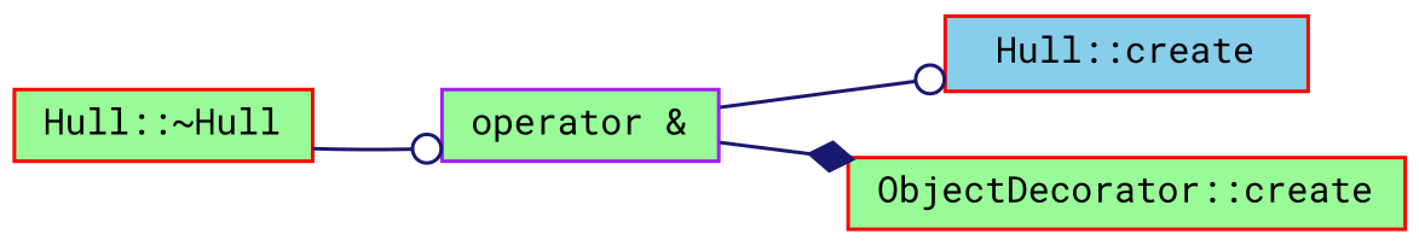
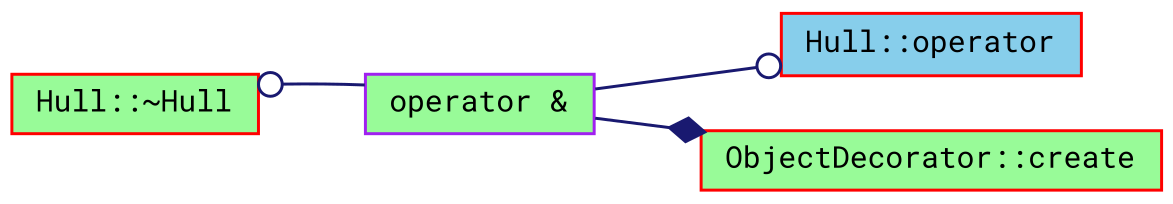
  digraph {
    fontname="Roboto Mono"
    rankdir=LR
    node [color=red fillcolor=palegreen fontname="Roboto Mono" fontsize=10 shape=record style=filled]
    edge [arrowhead=odot color=midnightblue fontname="Roboto Mono" fontsize=10 labelfontname=Helvetica labelfontsize=10 style=solid]
    n1 [fontcolor=black height=0.2 label="Hull::~Hull" width=0.4]
    n2 [color=purple height=0.2 label="operator &" width=0.4]
-   n3 [fillcolor=skyblue height=0.2 label="Hull::create" width=0.4]
+   n3 [fillcolor=skyblue height=0.2 label="Hull::operator" width=0.4]
    n4 [height=0.2 label="ObjectDecorator::create" width=0.4]
-   n1 -> n2
+   n2 -> n1
    n2 -> n3
    n2 -> n4 [arrowhead=diamond]
  }
